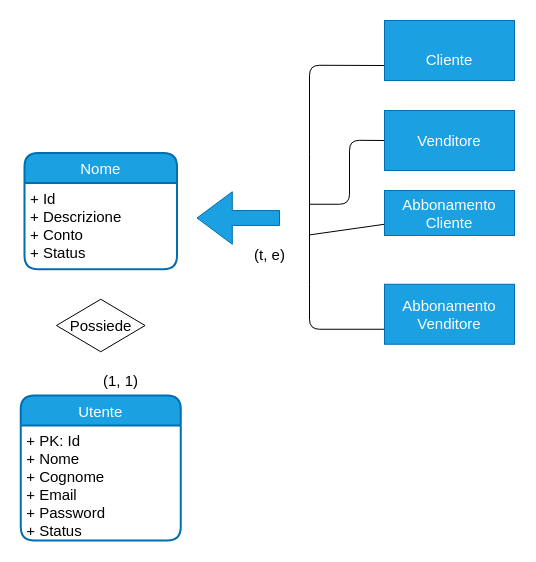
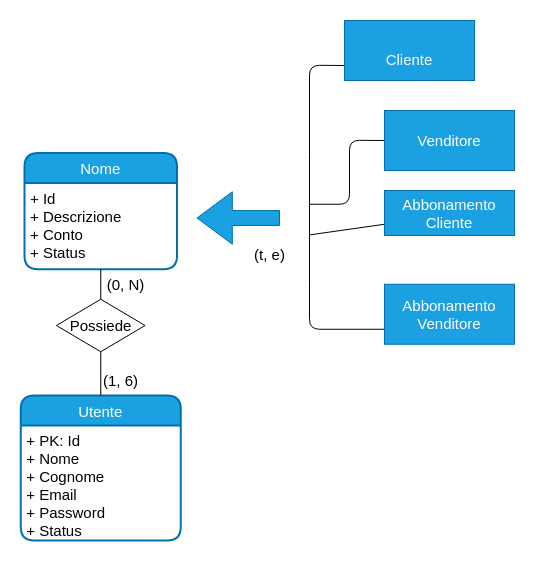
  <mxCell id="0" />
  <mxCell id="1" parent="0" />
  <mxCell id="2" value="Utente" style="swimlane;childLayout=stackLayout;horizontal=1;startSize=30;horizontalStack=0;rounded=1;fontSize=15;fontStyle=0;strokeWidth=2;resizeParent=0;resizeLast=1;shadow=0;dashed=0;align=center;fillColor=#1ba1e2;fontColor=#ffffff;strokeColor=#006EAF;" parent="1" vertex="1"><mxGeometry x="20.25" y="395" width="160" height="145" as="geometry" /></mxCell>
  <mxCell id="3" value="+ PK: Id&#10;+ Nome&#10;+ Cognome&#10;+ Email&#10;+ Password&#10;+ Status" style="align=left;strokeColor=none;fillColor=none;spacingLeft=4;fontSize=15;verticalAlign=top;resizable=0;rotatable=0;part=1;" parent="2" vertex="1"><mxGeometry y="30" width="160" height="115" as="geometry" /></mxCell>
+ <mxCell id="4" style="edgeStyle=none;html=1;exitX=0.5;exitY=1;exitDx=0;exitDy=0;entryX=0.5;entryY=0;entryDx=0;entryDy=0;endArrow=none;endFill=0;fontSize=15;" parent="1" source="5" target="2" edge="1"><mxGeometry relative="1" as="geometry"><mxPoint x="194.93" y="319.35" as="targetPoint" /></mxGeometry></mxCell>
  <mxCell id="5" value="Possiede" style="shape=rhombus;perimeter=rhombusPerimeter;whiteSpace=wrap;html=1;align=center;fontSize=15;" parent="1" vertex="1"><mxGeometry x="55.94" y="298.75" width="88.63" height="52.5" as="geometry" /></mxCell>
  <mxCell id="6" value="Nome" style="swimlane;childLayout=stackLayout;horizontal=1;startSize=30;horizontalStack=0;rounded=1;fontSize=15;fontStyle=0;strokeWidth=2;resizeParent=0;resizeLast=1;shadow=0;dashed=0;align=center;fillColor=#1ba1e2;fontColor=#ffffff;strokeColor=#006EAF;" parent="1" vertex="1"><mxGeometry x="24" y="152.5" width="152.5" height="116.25" as="geometry" /></mxCell>
  <mxCell id="7" value="+ Id&#10;+ Descrizione&#10;+ Conto&#10;+ Status" style="align=left;strokeColor=none;fillColor=none;spacingLeft=4;fontSize=15;verticalAlign=top;resizable=0;rotatable=0;part=1;" parent="6" vertex="1"><mxGeometry y="30" width="152.5" height="86.25" as="geometry" /></mxCell>
- <mxCell id="9" value="(1, 1)" style="text;html=1;align=center;verticalAlign=middle;resizable=0;points=[];autosize=1;strokeColor=none;fillColor=none;fontSize=15;" parent="1" vertex="1"><mxGeometry x="90.25" y="365" width="60" height="30" as="geometry" /></mxCell>
+ <mxCell id="8" style="edgeStyle=none;html=1;exitX=0.5;exitY=0;exitDx=0;exitDy=0;entryX=0.5;entryY=1;entryDx=0;entryDy=0;endArrow=none;endFill=0;fontSize=15;" parent="1" source="5" target="7" edge="1"><mxGeometry relative="1" as="geometry" /></mxCell>
+ <mxCell id="9" value="(1, 6)" style="text;html=1;align=center;verticalAlign=middle;resizable=0;points=[];autosize=1;strokeColor=none;fillColor=none;fontSize=15;" parent="1" vertex="1"><mxGeometry x="90.25" y="365" width="60" height="30" as="geometry" /></mxCell>
+ <mxCell id="10" value="(0, N)" style="text;html=1;align=center;verticalAlign=middle;resizable=0;points=[];autosize=1;strokeColor=none;fillColor=none;fontSize=15;" parent="1" vertex="1"><mxGeometry x="95.25" y="268.75" width="60" height="30" as="geometry" /></mxCell>
  <mxCell id="11" style="edgeStyle=none;html=1;exitX=0;exitY=0.75;exitDx=0;exitDy=0;endArrow=none;endFill=0;fontSize=15;" parent="1" source="12" edge="1"><mxGeometry relative="1" as="geometry"><mxPoint x="309" y="234.417" as="targetPoint" /></mxGeometry></mxCell>
  <mxCell id="12" value="Abbonamento &lt;br style=&quot;font-size: 15px;&quot;&gt;Cliente" style="whiteSpace=wrap;html=1;fillColor=#1ba1e2;fontColor=#ffffff;strokeColor=#006EAF;fontSize=15;" parent="1" vertex="1"><mxGeometry x="384" y="190" width="130" height="45" as="geometry" /></mxCell>
  <mxCell id="13" style="edgeStyle=none;html=1;exitX=0;exitY=0.75;exitDx=0;exitDy=0;endArrow=none;endFill=0;fontSize=15;" parent="1" source="14" edge="1"><mxGeometry relative="1" as="geometry"><mxPoint x="309" y="283.75" as="targetPoint" /><Array as="points"><mxPoint x="309" y="328.75" /></Array></mxGeometry></mxCell>
  <mxCell id="14" value="Abbonamento Venditore" style="whiteSpace=wrap;html=1;fillColor=#1ba1e2;fontColor=#ffffff;strokeColor=#006EAF;fontSize=15;" parent="1" vertex="1"><mxGeometry x="384" y="283.75" width="130" height="60" as="geometry" /></mxCell>
  <mxCell id="15" style="edgeStyle=none;html=1;exitX=0;exitY=0.75;exitDx=0;exitDy=0;endArrow=none;endFill=0;fontSize=15;" parent="1" source="16" edge="1"><mxGeometry relative="1" as="geometry"><mxPoint x="309" y="153.75" as="targetPoint" /><Array as="points"><mxPoint x="309" y="64.75" /></Array></mxGeometry></mxCell>
- <mxCell id="16" value="&lt;br style=&quot;font-size: 15px;&quot;&gt;Cliente" style="whiteSpace=wrap;html=1;fillColor=#1ba1e2;fontColor=#ffffff;strokeColor=#006EAF;fontSize=15;" parent="1" vertex="1"><mxGeometry x="384" y="20" width="130" height="60" as="geometry" /></mxCell>
+ <mxCell id="16" value="&lt;br style=&quot;font-size: 15px;&quot;&gt;Cliente" style="whiteSpace=wrap;html=1;fillColor=#1ba1e2;fontColor=#ffffff;strokeColor=#006EAF;fontSize=15;" parent="1" vertex="1"><mxGeometry x="344" y="20" width="130" height="60" as="geometry" /></mxCell>
  <mxCell id="17" style="edgeStyle=none;html=1;exitX=0;exitY=0.5;exitDx=0;exitDy=0;endArrow=none;endFill=0;fontSize=15;" parent="1" source="18" edge="1"><mxGeometry relative="1" as="geometry"><mxPoint x="309" y="203.75" as="targetPoint" /><Array as="points"><mxPoint x="349" y="139.75" /><mxPoint x="349" y="203.75" /></Array></mxGeometry></mxCell>
  <mxCell id="18" value="Venditore" style="whiteSpace=wrap;html=1;fillColor=#1ba1e2;fontColor=#ffffff;strokeColor=#006EAF;fontSize=15;" parent="1" vertex="1"><mxGeometry x="384" y="110" width="130" height="60" as="geometry" /></mxCell>
  <mxCell id="19" value="" style="shape=singleArrow;whiteSpace=wrap;html=1;direction=west;arrowWidth=0.284;arrowSize=0.428;fillColor=#1ba1e2;fontColor=#ffffff;strokeColor=#006EAF;fontSize=15;" parent="1" vertex="1"><mxGeometry x="196.5" y="191.25" width="82.5" height="52.5" as="geometry" /></mxCell>
  <mxCell id="20" value="" style="endArrow=none;html=1;fontSize=15;" parent="1" edge="1"><mxGeometry width="50" height="50" relative="1" as="geometry"><mxPoint x="309" y="283.75" as="sourcePoint" /><mxPoint x="309" y="153.75" as="targetPoint" /></mxGeometry></mxCell>
  <mxCell id="21" value="(t, e)" style="text;html=1;align=center;verticalAlign=middle;resizable=0;points=[];autosize=1;strokeColor=none;fillColor=none;fontSize=15;" parent="1" vertex="1"><mxGeometry x="244" y="238.75" width="50" height="30" as="geometry" /></mxCell>
